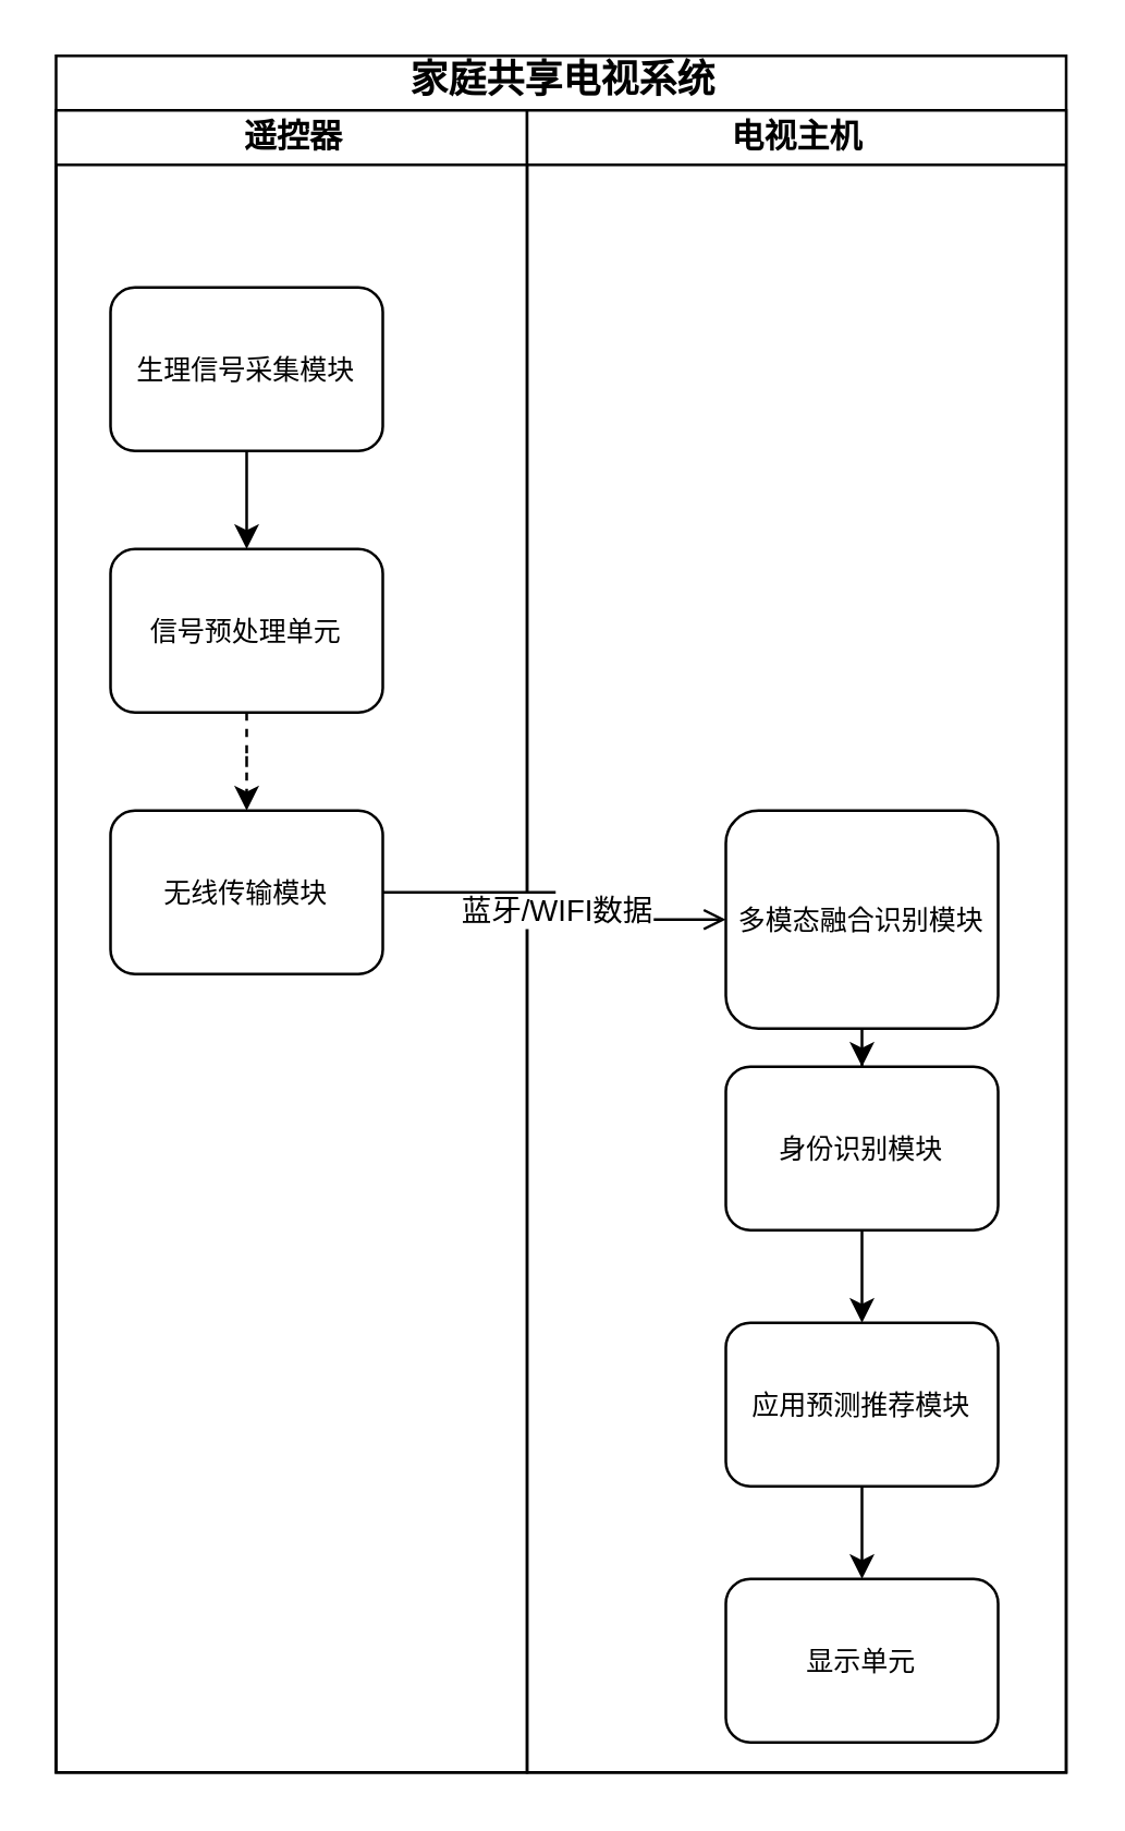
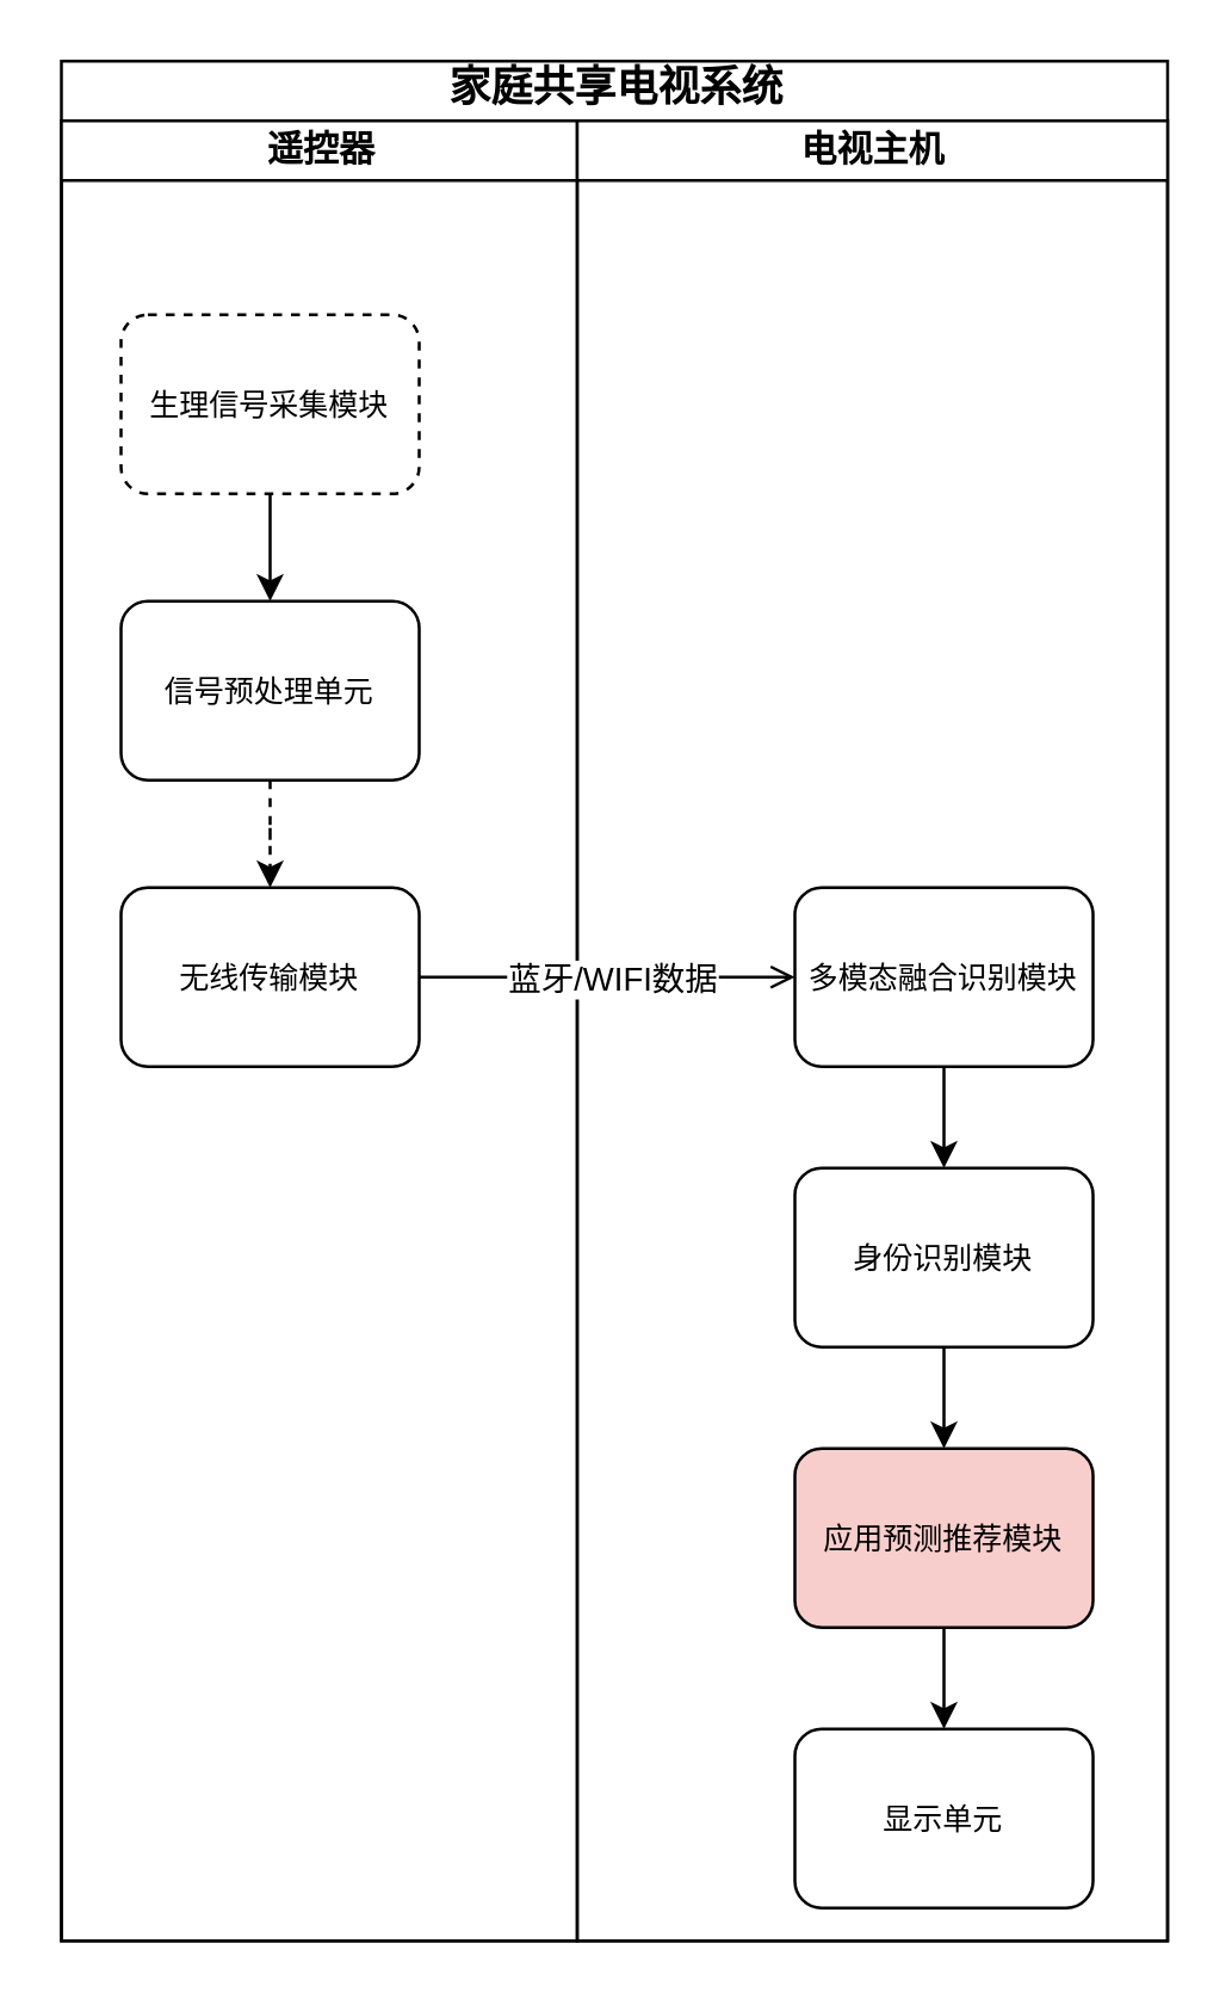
  <mxCell id="0" />
  <mxCell id="1" parent="0" />
  <mxCell id="2" value="&lt;font style=&quot;font-size: 14px;&quot;&gt;家庭共享电视系统&lt;/font&gt;" style="swimlane;html=1;childLayout=stackLayout;startSize=20;rounded=0;shadow=0;labelBackgroundColor=none;strokeWidth=1;fontFamily=Verdana;fontSize=8;align=center;" parent="1" vertex="1"><mxGeometry x="20" y="20" width="371" height="630" as="geometry" /></mxCell>
  <mxCell id="3" value="遥控器" style="swimlane;html=1;startSize=20;" parent="2" vertex="1"><mxGeometry y="20" width="173" height="610" as="geometry" /></mxCell>
  <mxCell id="4" style="edgeStyle=orthogonalEdgeStyle;rounded=0;orthogonalLoop=1;jettySize=auto;html=1;exitX=0.5;exitY=1;exitDx=0;exitDy=0;" edge="1" parent="3" source="5" target="7"><mxGeometry relative="1" as="geometry" /></mxCell>
- <mxCell id="5" value="&lt;font style=&quot;font-size: 10px;&quot;&gt;生理信号采集模块&lt;/font&gt;" style="rounded=1;whiteSpace=wrap;html=1;shadow=0;labelBackgroundColor=none;strokeWidth=1;fontFamily=Verdana;fontSize=8;align=center;" parent="3" vertex="1"><mxGeometry x="20" y="65" width="100" height="60" as="geometry" /></mxCell>
+ <mxCell id="5" value="&lt;font style=&quot;font-size: 10px;&quot;&gt;生理信号采集模块&lt;/font&gt;" style="rounded=1;whiteSpace=wrap;html=1;shadow=0;labelBackgroundColor=none;strokeWidth=1;fontFamily=Verdana;fontSize=8;align=center;dashed=1;" parent="3" vertex="1"><mxGeometry x="20" y="65" width="100" height="60" as="geometry" /></mxCell>
  <mxCell id="6" style="edgeStyle=orthogonalEdgeStyle;rounded=0;orthogonalLoop=1;jettySize=auto;html=1;exitX=0.5;exitY=1;exitDx=0;exitDy=0;dashed=1;" edge="1" parent="3" source="7" target="8"><mxGeometry relative="1" as="geometry" /></mxCell>
  <mxCell id="7" value="&lt;font style=&quot;font-size: 10px;&quot;&gt;信号预处理单元&lt;/font&gt;" style="rounded=1;whiteSpace=wrap;html=1;shadow=0;labelBackgroundColor=none;strokeWidth=1;fontFamily=Verdana;fontSize=8;align=center;" vertex="1" parent="3"><mxGeometry x="20" y="161" width="100" height="60" as="geometry" /></mxCell>
  <mxCell id="8" value="&lt;font style=&quot;font-size: 10px;&quot;&gt;无线传输模块&lt;/font&gt;" style="rounded=1;whiteSpace=wrap;html=1;shadow=0;labelBackgroundColor=none;strokeWidth=1;fontFamily=Verdana;fontSize=8;align=center;" vertex="1" parent="3"><mxGeometry x="20" y="257" width="100" height="60" as="geometry" /></mxCell>
  <mxCell id="9" value="电视主机" style="swimlane;html=1;startSize=20;" parent="2" vertex="1"><mxGeometry x="173" y="20" width="198" height="610" as="geometry" /></mxCell>
  <mxCell id="10" style="edgeStyle=orthogonalEdgeStyle;rounded=0;orthogonalLoop=1;jettySize=auto;html=1;exitX=0.5;exitY=1;exitDx=0;exitDy=0;" edge="1" parent="9" source="11" target="13"><mxGeometry relative="1" as="geometry" /></mxCell>
- <mxCell id="11" value="&lt;font style=&quot;font-size: 10px;&quot;&gt;多模态融合识别模块&lt;/font&gt;" style="rounded=1;whiteSpace=wrap;html=1;shadow=0;labelBackgroundColor=none;strokeWidth=1;fontFamily=Verdana;fontSize=8;align=center;" vertex="1" parent="9"><mxGeometry x="73" y="257" width="100" height="80" as="geometry" /></mxCell>
+ <mxCell id="11" value="&lt;font style=&quot;font-size: 10px;&quot;&gt;多模态融合识别模块&lt;/font&gt;" style="rounded=1;whiteSpace=wrap;html=1;shadow=0;labelBackgroundColor=none;strokeWidth=1;fontFamily=Verdana;fontSize=8;align=center;" vertex="1" parent="9"><mxGeometry x="73" y="257" width="100" height="60" as="geometry" /></mxCell>
  <mxCell id="12" style="edgeStyle=orthogonalEdgeStyle;rounded=0;orthogonalLoop=1;jettySize=auto;html=1;exitX=0.5;exitY=1;exitDx=0;exitDy=0;" edge="1" parent="9" source="13" target="15"><mxGeometry relative="1" as="geometry" /></mxCell>
  <mxCell id="13" value="&lt;font style=&quot;font-size: 10px;&quot;&gt;身份识别模块&lt;/font&gt;" style="rounded=1;whiteSpace=wrap;html=1;shadow=0;labelBackgroundColor=none;strokeWidth=1;fontFamily=Verdana;fontSize=8;align=center;" vertex="1" parent="9"><mxGeometry x="73" y="351" width="100" height="60" as="geometry" /></mxCell>
  <mxCell id="14" style="edgeStyle=orthogonalEdgeStyle;rounded=0;orthogonalLoop=1;jettySize=auto;html=1;exitX=0.5;exitY=1;exitDx=0;exitDy=0;" edge="1" parent="9" source="15" target="16"><mxGeometry relative="1" as="geometry" /></mxCell>
- <mxCell id="15" value="&lt;font style=&quot;font-size: 10px;&quot;&gt;应用预测推荐模块&lt;/font&gt;" style="rounded=1;whiteSpace=wrap;html=1;shadow=0;labelBackgroundColor=none;strokeWidth=1;fontFamily=Verdana;fontSize=8;align=center;" vertex="1" parent="9"><mxGeometry x="73" y="445" width="100" height="60" as="geometry" /></mxCell>
+ <mxCell id="15" value="&lt;font style=&quot;font-size: 10px;&quot;&gt;应用预测推荐模块&lt;/font&gt;" style="rounded=1;whiteSpace=wrap;html=1;shadow=0;labelBackgroundColor=none;strokeWidth=1;fontFamily=Verdana;fontSize=8;align=center;fillColor=#f8cecc;" vertex="1" parent="9"><mxGeometry x="73" y="445" width="100" height="60" as="geometry" /></mxCell>
  <mxCell id="16" value="&lt;font style=&quot;font-size: 10px;&quot;&gt;显示单元&lt;/font&gt;" style="rounded=1;whiteSpace=wrap;html=1;shadow=0;labelBackgroundColor=none;strokeWidth=1;fontFamily=Verdana;fontSize=8;align=center;" vertex="1" parent="9"><mxGeometry x="73" y="539" width="100" height="60" as="geometry" /></mxCell>
  <mxCell id="17" style="edgeStyle=orthogonalEdgeStyle;rounded=0;orthogonalLoop=1;jettySize=auto;html=1;exitX=1;exitY=0.5;exitDx=0;exitDy=0;endArrow=open;" edge="1" parent="2" source="8" target="11"><mxGeometry relative="1" as="geometry" /></mxCell>
  <mxCell id="18" value="蓝牙/WIFI数据" style="edgeLabel;html=1;align=center;verticalAlign=middle;resizable=0;points=[];" vertex="1" connectable="0" parent="17"><mxGeometry x="0.009" relative="1" as="geometry"><mxPoint as="offset" /></mxGeometry></mxCell>
